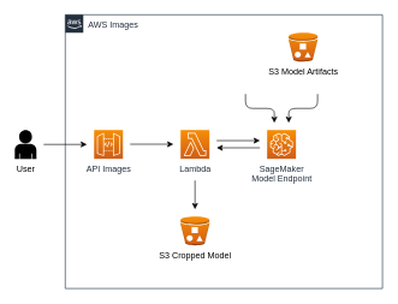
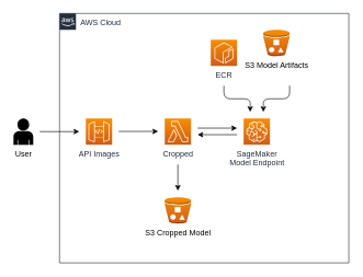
  <mxCell id="0" />
  <mxCell id="1" parent="0" />
  <mxCell id="2" value="SageMaker&lt;br&gt;Model Endpoint" style="outlineConnect=0;fontColor=#232F3E;gradientDirection=north;strokeColor=#ffffff;dashed=0;verticalLabelPosition=bottom;verticalAlign=top;align=center;html=1;fontSize=12;fontStyle=0;aspect=fixed;shape=mxgraph.aws4.resourceIcon;resIcon=mxgraph.aws4.sagemaker;fillColor=#D05C17;gradientColor=#F78E04;" vertex="1" parent="1"><mxGeometry x="370" y="180" width="40" height="40" as="geometry" /></mxCell>
- <mxCell id="3" value="AWS Images" style="points=[[0,0],[0.25,0],[0.5,0],[0.75,0],[1,0],[1,0.25],[1,0.5],[1,0.75],[1,1],[0.75,1],[0.5,1],[0.25,1],[0,1],[0,0.75],[0,0.5],[0,0.25]];outlineConnect=0;gradientColor=none;html=1;whiteSpace=wrap;fontSize=12;fontStyle=0;shape=mxgraph.aws4.group;grIcon=mxgraph.aws4.group_aws_cloud_alt;strokeColor=#232F3E;fillColor=none;verticalAlign=top;align=left;spacingLeft=30;fontColor=#232F3E;dashed=0;labelBackgroundColor=#ffffff;" vertex="1" parent="1"><mxGeometry x="90" y="20" width="440" height="380" as="geometry" /></mxCell>
+ <mxCell id="3" value="AWS Cloud" style="points=[[0,0],[0.25,0],[0.5,0],[0.75,0],[1,0],[1,0.25],[1,0.5],[1,0.75],[1,1],[0.75,1],[0.5,1],[0.25,1],[0,1],[0,0.75],[0,0.5],[0,0.25]];outlineConnect=0;gradientColor=none;html=1;whiteSpace=wrap;fontSize=12;fontStyle=0;shape=mxgraph.aws4.group;grIcon=mxgraph.aws4.group_aws_cloud_alt;strokeColor=#232F3E;fillColor=none;verticalAlign=top;align=left;spacingLeft=30;fontColor=#232F3E;dashed=0;labelBackgroundColor=#ffffff;" vertex="1" parent="1"><mxGeometry x="90" y="20" width="440" height="380" as="geometry" /></mxCell>
  <mxCell id="4" value="User" style="outlineConnect=0;dashed=0;verticalLabelPosition=bottom;verticalAlign=top;align=center;html=1;shape=mxgraph.aws3.user;gradientColor=none;fontSize=12;fillColor=#000000;" parent="1" vertex="1"><mxGeometry x="20" y="180" width="30" height="40" as="geometry" /></mxCell>
- <mxCell id="5" value="Lambda" style="outlineConnect=0;fontColor=#232F3E;gradientDirection=north;strokeColor=#ffffff;dashed=0;verticalLabelPosition=bottom;verticalAlign=top;align=center;html=1;fontSize=12;fontStyle=0;aspect=fixed;shape=mxgraph.aws4.resourceIcon;resIcon=mxgraph.aws4.lambda;fillColor=#D05C17;gradientColor=#F78E04;" vertex="1" parent="1"><mxGeometry x="250" y="180" width="40" height="40" as="geometry" /></mxCell>
+ <mxCell id="5" value="Cropped" style="outlineConnect=0;fontColor=#232F3E;gradientDirection=north;strokeColor=#ffffff;dashed=0;verticalLabelPosition=bottom;verticalAlign=top;align=center;html=1;fontSize=12;fontStyle=0;aspect=fixed;shape=mxgraph.aws4.resourceIcon;resIcon=mxgraph.aws4.lambda;fillColor=#D05C17;gradientColor=#F78E04;" vertex="1" parent="1"><mxGeometry x="250" y="180" width="40" height="40" as="geometry" /></mxCell>
  <mxCell id="6" value="S3 Cropped Model" style="outlineConnect=0;dashed=0;verticalLabelPosition=bottom;verticalAlign=top;align=center;html=1;shape=mxgraph.aws3.bucket_with_objects;fontSize=12;fillColor=#D05C17;gradientColor=#F78E04;gradientDirection=north;" vertex="1" parent="1"><mxGeometry x="250" y="300" width="40" height="40" as="geometry" /></mxCell>
  <mxCell id="7" value="API Images" style="outlineConnect=0;fontColor=#232F3E;gradientDirection=north;strokeColor=#ffffff;dashed=0;verticalLabelPosition=bottom;verticalAlign=top;align=center;html=1;fontSize=12;fontStyle=0;aspect=fixed;shape=mxgraph.aws4.resourceIcon;resIcon=mxgraph.aws4.api_gateway;fillColor=#D05C17;gradientColor=#F78E04;" vertex="1" parent="1"><mxGeometry x="130" y="180" width="40" height="40" as="geometry" /></mxCell>
+ <mxCell id="8" value="ECR" style="outlineConnect=0;fontColor=#232F3E;gradientColor=#F78E04;gradientDirection=north;fillColor=#D05C17;strokeColor=#ffffff;dashed=0;verticalLabelPosition=bottom;verticalAlign=top;align=center;html=1;fontSize=12;fontStyle=0;aspect=fixed;shape=mxgraph.aws4.resourceIcon;resIcon=mxgraph.aws4.ecr;" vertex="1" parent="1"><mxGeometry x="320" width="40" height="40" as="geometry" y="60" /></mxCell>
  <mxCell id="9" value="" style="endArrow=classic;html=1;fontSize=12;" edge="1" parent="1"><mxGeometry width="50" height="50" relative="1" as="geometry"><mxPoint x="60" y="200" as="sourcePoint" /><mxPoint x="120" y="200" as="targetPoint" /></mxGeometry></mxCell>
  <mxCell id="10" value="" style="endArrow=classic;html=1;fontSize=12;" edge="1" parent="1"><mxGeometry width="50" height="50" relative="1" as="geometry"><mxPoint x="180" y="199.71" as="sourcePoint" /><mxPoint x="240" y="199.71" as="targetPoint" /></mxGeometry></mxCell>
  <mxCell id="11" value="" style="endArrow=classic;html=1;fontSize=12;" edge="1" parent="1"><mxGeometry width="50" height="50" relative="1" as="geometry"><mxPoint x="300" y="194.71" as="sourcePoint" /><mxPoint x="360" y="194.71" as="targetPoint" /></mxGeometry></mxCell>
  <mxCell id="12" value="" style="endArrow=none;html=1;fontSize=12;endFill=0;startArrow=classic;startFill=1;" edge="1" parent="1"><mxGeometry width="50" height="50" relative="1" as="geometry"><mxPoint x="300" y="204.71" as="sourcePoint" /><mxPoint x="360" y="204.71" as="targetPoint" /></mxGeometry></mxCell>
  <mxCell id="13" value="S3 Model Artifacts" style="outlineConnect=0;dashed=0;verticalLabelPosition=bottom;verticalAlign=top;align=center;html=1;shape=mxgraph.aws3.bucket_with_objects;fontSize=12;fillColor=#D05C17;gradientColor=#F78E04;gradientDirection=north;" vertex="1" parent="1"><mxGeometry x="400" y="45" width="40" height="40" as="geometry" /></mxCell>
  <mxCell id="14" value="" style="endArrow=classic;html=1;fontSize=12;" edge="1" parent="1"><mxGeometry width="50" height="50" relative="1" as="geometry"><mxPoint x="340" y="130" as="sourcePoint" /><mxPoint x="380" y="170" as="targetPoint" /><Array as="points"><mxPoint x="340" y="150" /><mxPoint x="380" y="150" /></Array></mxGeometry></mxCell>
  <mxCell id="15" value="" style="endArrow=classic;html=1;fontSize=12;" edge="1" parent="1"><mxGeometry width="50" height="50" relative="1" as="geometry"><mxPoint x="440" y="130" as="sourcePoint" /><mxPoint x="400" y="170" as="targetPoint" /><Array as="points"><mxPoint x="440" y="150" /><mxPoint x="400" y="150" /></Array></mxGeometry></mxCell>
  <mxCell id="16" value="" style="endArrow=classic;html=1;fontSize=12;" edge="1" parent="1"><mxGeometry width="50" height="50" relative="1" as="geometry"><mxPoint x="270" y="250" as="sourcePoint" /><mxPoint x="270" y="290" as="targetPoint" /></mxGeometry></mxCell>
